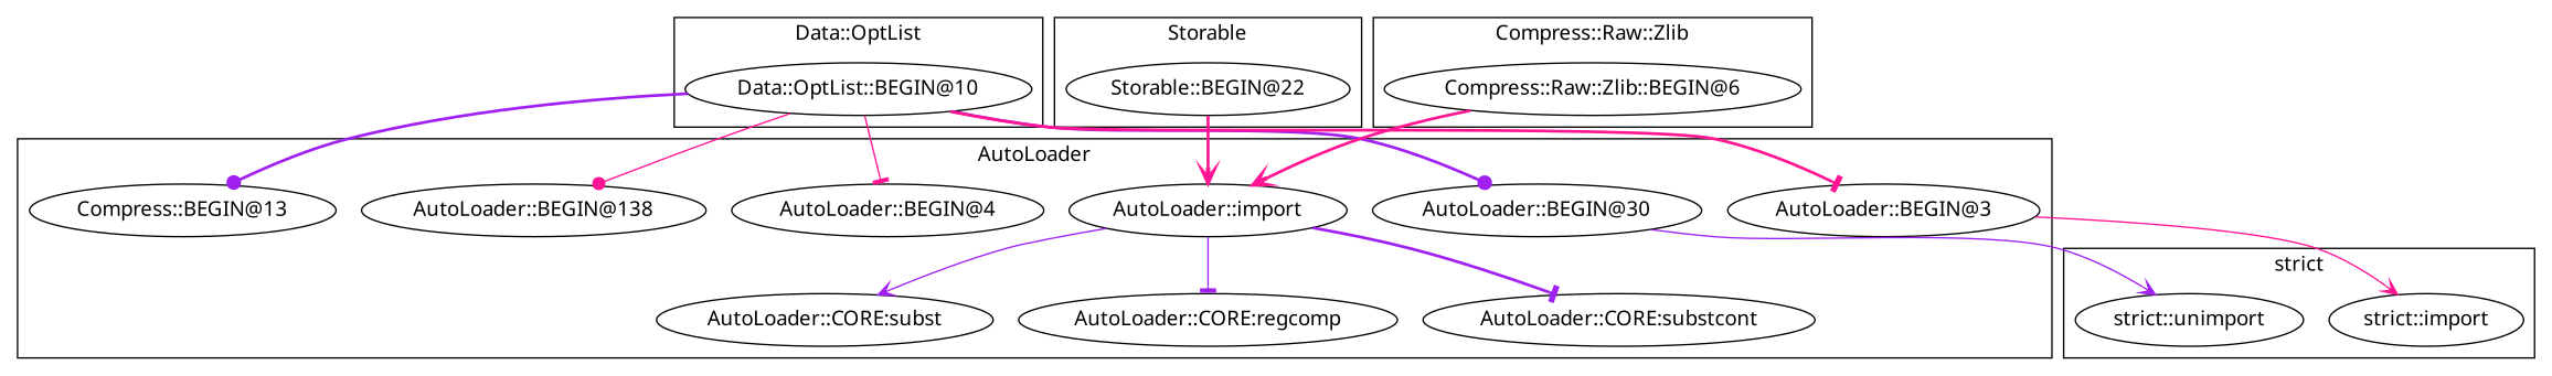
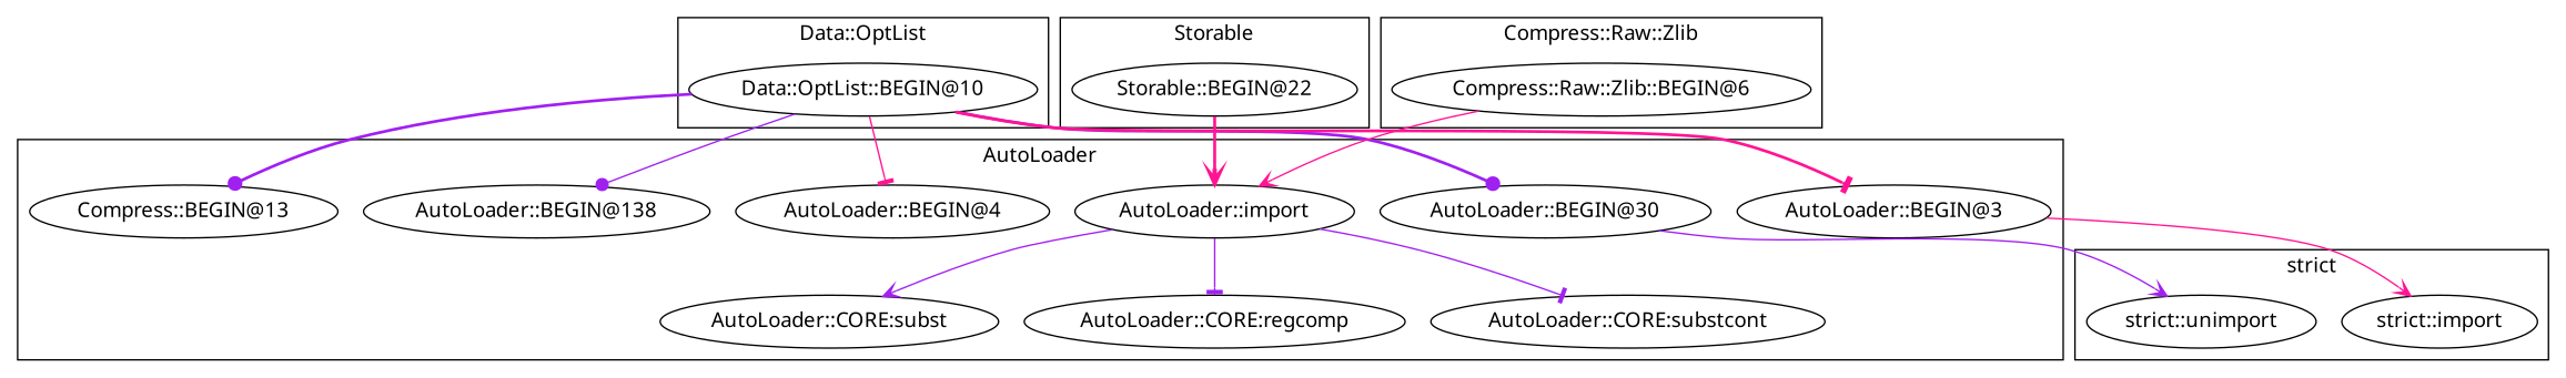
  digraph {
    fontname="Noto Sans"
    node [fontname="Noto Sans"]
    edge [arrowhead=vee color=purple fontname="Noto Sans" style=solid]
    "Data::OptList::BEGIN@10"
    "Storable::BEGIN@22"
    "Compress::Raw::Zlib::BEGIN@6"
    "strict::import"
    "strict::unimport"
    "AutoLoader::BEGIN@138"
    "AutoLoader::CORE:substcont"
    "AutoLoader::CORE:subst"
    "AutoLoader::BEGIN@30"
    "AutoLoader::import"
    "AutoLoader::BEGIN@4"
    "AutoLoader::CORE:regcomp"
    "AutoLoader::BEGIN@3"
    n14 [label="Compress::BEGIN@13"]
    subgraph cluster_1 {
      label="Data::OptList"
      "Data::OptList::BEGIN@10"
    }
    subgraph cluster_2 {
      label=Storable
      "Storable::BEGIN@22"
    }
    subgraph cluster_3 {
      label="Compress::Raw::Zlib"
      "Compress::Raw::Zlib::BEGIN@6"
    }
    subgraph cluster_4 {
      label="strict"
      "strict::import"
      "strict::unimport"
    }
    subgraph cluster_5 {
      label=AutoLoader
      "AutoLoader::BEGIN@138"
      "AutoLoader::CORE:substcont"
      "AutoLoader::CORE:subst"
      "AutoLoader::BEGIN@30"
      "AutoLoader::import"
      "AutoLoader::BEGIN@4"
      "AutoLoader::CORE:regcomp"
      "AutoLoader::BEGIN@3"
      n14
    }
-   "Data::OptList::BEGIN@10" -> "AutoLoader::BEGIN@138" [arrowhead=dot color=deeppink]
+   "Data::OptList::BEGIN@10" -> "AutoLoader::BEGIN@138" [arrowhead=dot]
    "Data::OptList::BEGIN@10" -> "AutoLoader::BEGIN@30" [arrowhead=dot style=bold]
    "Data::OptList::BEGIN@10" -> "AutoLoader::BEGIN@4" [arrowhead=tee color=deeppink]
    "Data::OptList::BEGIN@10" -> "AutoLoader::BEGIN@3" [arrowhead=tee color=deeppink style=bold]
    "Data::OptList::BEGIN@10" -> n14 [arrowhead=dot style=bold]
    "Storable::BEGIN@22" -> "AutoLoader::import" [color=deeppink style=bold]
-   "Compress::Raw::Zlib::BEGIN@6" -> "AutoLoader::import" [color=deeppink style=bold]
+   "Compress::Raw::Zlib::BEGIN@6" -> "AutoLoader::import" [color=deeppink]
    "AutoLoader::BEGIN@30" -> "strict::unimport"
-   "AutoLoader::import" -> "AutoLoader::CORE:substcont" [arrowhead=tee style=bold]
+   "AutoLoader::import" -> "AutoLoader::CORE:substcont" [arrowhead=tee]
    "AutoLoader::import" -> "AutoLoader::CORE:subst"
    "AutoLoader::import" -> "AutoLoader::CORE:regcomp" [arrowhead=tee]
    "AutoLoader::BEGIN@3" -> "strict::import" [color=deeppink]
  }
